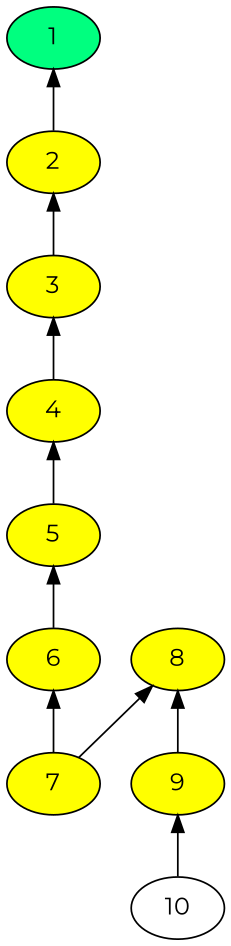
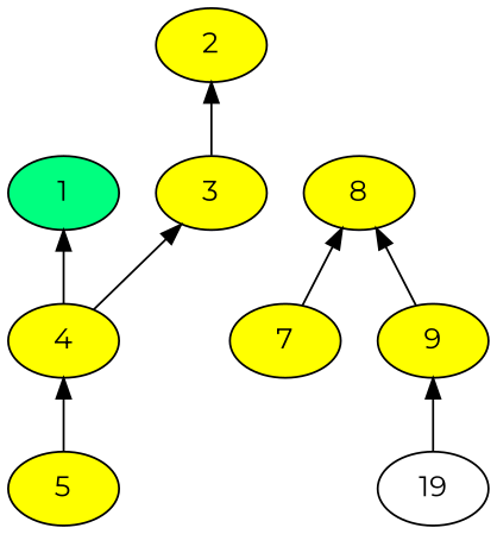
  digraph {
    fontname=Montserrat
    rankdir=BT
    node [fillcolor=yellow fontname=Montserrat style=filled]
    edge [fontname=Montserrat]
    1 [fillcolor="#00FF7F" rank=source]
    2
    3
    4
    5
-   6
    7
    8
    9
-   10 [fillcolor="" style=""]
-   2 -> 1
+   10 [label=19 fillcolor="" style=""]
+   4 -> 1
    3 -> 2
    4 -> 3
    5 -> 4
-   6 -> 5
-   7 -> 6
    7 -> 8
    9 -> 8
    10 -> 9
  }
